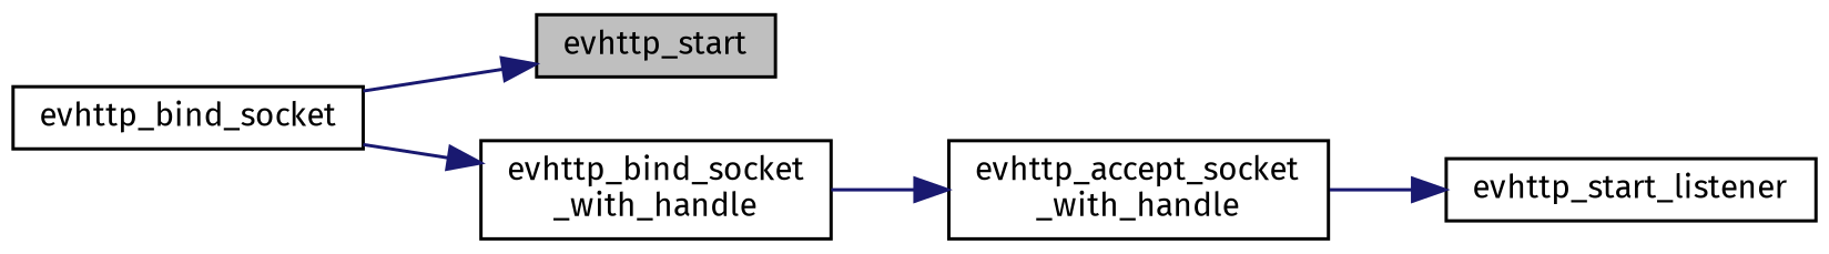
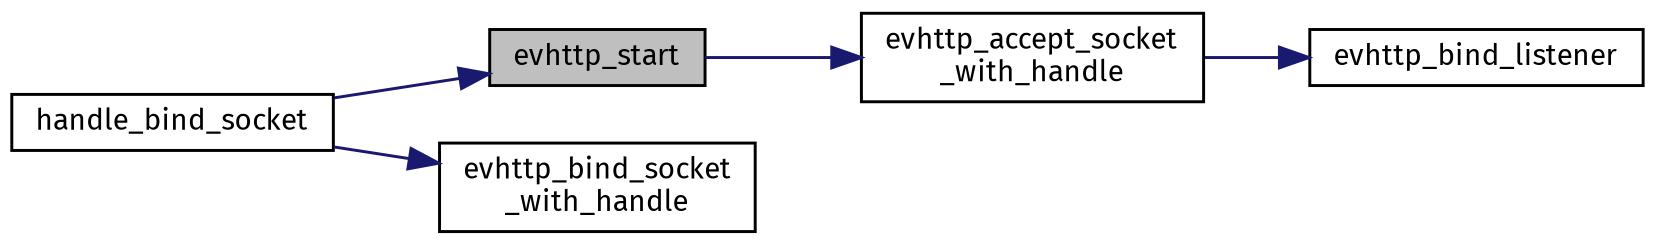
  digraph {
    fontname="Fira Sans"
    rankdir=LR
    node [color=black fillcolor=white fontname="Fira Sans" fontsize=10 shape=record style=filled]
    edge [color=midnightblue fontname="Fira Sans" fontsize=10 labelfontname=Helvetica labelfontsize=10 style=solid]
    n1 [fillcolor=grey75 fontcolor=black height=0.2 label=evhttp_start width=0.4]
-   n2 [height=0.2 label=evhttp_bind_socket width=0.4]
+   n2 [height=0.2 label=handle_bind_socket width=0.4]
    n3 [height=0.2 label="evhttp_bind_socket\l_with_handle" width=0.4]
    n4 [height=0.2 label="evhttp_accept_socket\l_with_handle" width=0.4]
-   n5 [height=0.2 label=evhttp_start_listener width=0.4]
+   n5 [height=0.2 label=evhttp_bind_listener width=0.4]
    n2 -> n1
    n2 -> n3
-   n3 -> n4
+   n1 -> n4
    n4 -> n5
  }
